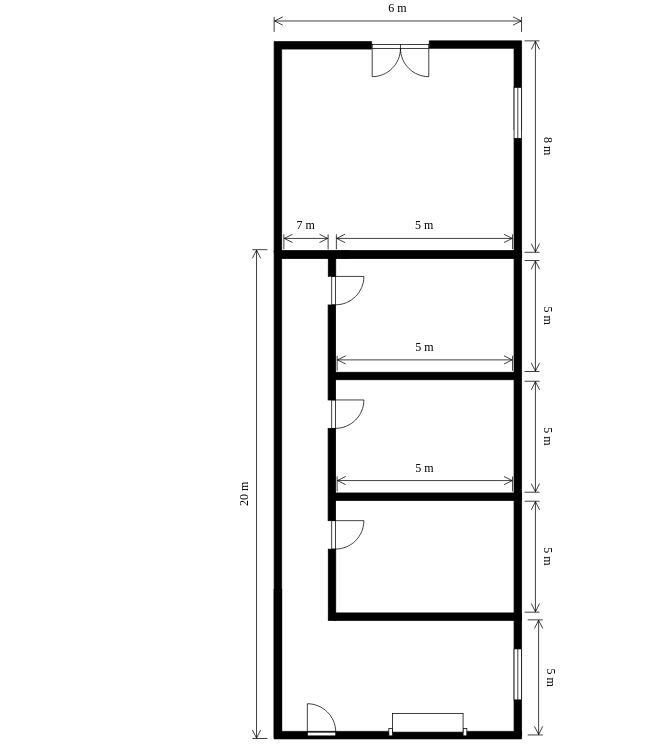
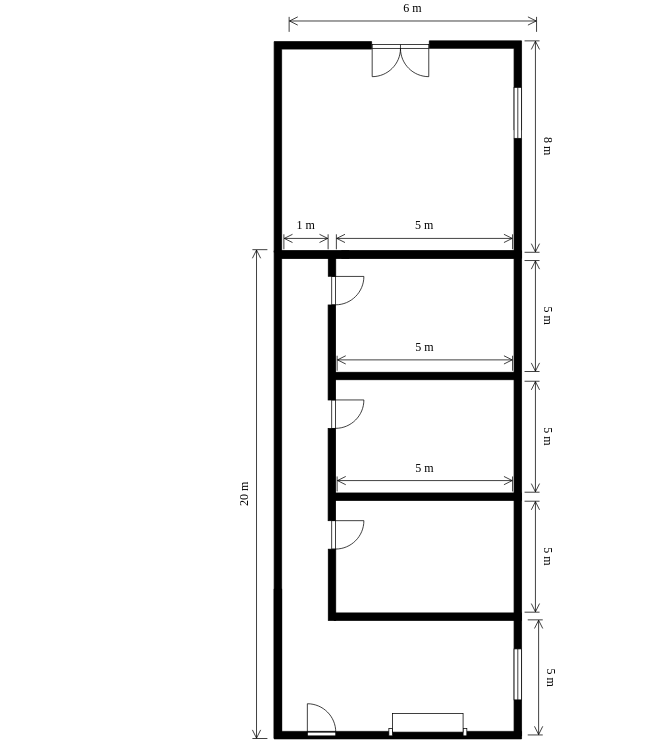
  <mxCell id="0" />
  <mxCell id="1" parent="0" />
  <mxCell id="2" value="" style="verticalLabelPosition=bottom;html=1;verticalAlign=top;align=center;shape=mxgraph.floorplan.wallCorner;fillColor=strokeColor;" parent="1" vertex="1"><mxGeometry x="365" y="332" width="100" height="650" as="geometry" /></mxCell>
  <mxCell id="3" value="" style="verticalLabelPosition=bottom;html=1;verticalAlign=top;align=center;shape=mxgraph.floorplan.wallCorner;fillColor=strokeColor;direction=north" parent="1" vertex="1"><mxGeometry x="365" y="783" width="330" height="200" as="geometry" /></mxCell>
  <mxCell id="4" value="" style="verticalLabelPosition=bottom;html=1;verticalAlign=top;align=center;shape=mxgraph.floorplan.wallCorner;fillColor=strokeColor;direction=south;" parent="1" vertex="1"><mxGeometry x="455" y="332" width="240" height="647" as="geometry" /></mxCell>
  <mxCell id="5" value="" style="verticalLabelPosition=bottom;html=1;verticalAlign=top;align=center;shape=mxgraph.floorplan.wallCorner;fillColor=strokeColor;direction=west" parent="1" vertex="1"><mxGeometry x="372" y="182" width="323" height="160" as="geometry" /></mxCell>
  <mxCell id="6" value="" style="verticalLabelPosition=bottom;html=1;verticalAlign=top;align=center;shape=mxgraph.floorplan.wallCorner;fillColor=strokeColor;direction=south;" parent="1" vertex="1"><mxGeometry x="572" y="52" width="123" height="119" as="geometry" /></mxCell>
  <mxCell id="7" value="" style="verticalLabelPosition=bottom;html=1;verticalAlign=top;align=center;shape=mxgraph.floorplan.wall;fillColor=strokeColor;direction=south;rotation=90;" parent="1" vertex="1"><mxGeometry x="561.75" y="375.75" width="10" height="246.5" as="geometry" /></mxCell>
  <mxCell id="8" value="" style="verticalLabelPosition=bottom;html=1;verticalAlign=top;align=center;shape=mxgraph.floorplan.wall;fillColor=strokeColor;" parent="1" vertex="1"><mxGeometry x="445" y="655" width="250" height="10" as="geometry" /></mxCell>
  <mxCell id="9" value="" style="verticalLabelPosition=bottom;html=1;verticalAlign=top;align=center;shape=mxgraph.floorplan.wall;fillColor=strokeColor;" parent="1" vertex="1"><mxGeometry x="445" y="815" width="250" height="10" as="geometry" /></mxCell>
  <mxCell id="10" value="" style="verticalLabelPosition=bottom;html=1;verticalAlign=top;align=center;shape=mxgraph.floorplan.doorRight;aspect=fixed;rotation=-90;" parent="1" vertex="1"><mxGeometry x="443" y="365" width="37.88" height="40.25" as="geometry" /></mxCell>
  <mxCell id="11" value="" style="verticalLabelPosition=bottom;html=1;verticalAlign=top;align=center;shape=mxgraph.floorplan.doorRight;aspect=fixed;rotation=-90;" parent="1" vertex="1"><mxGeometry x="443" y="529.75" width="37.88" height="40.25" as="geometry" /></mxCell>
  <mxCell id="12" value="" style="verticalLabelPosition=bottom;html=1;verticalAlign=top;align=center;shape=mxgraph.floorplan.doorRight;aspect=fixed;rotation=-90;" parent="1" vertex="1"><mxGeometry x="443" y="690.75" width="37.88" height="40.25" as="geometry" /></mxCell>
  <mxCell id="13" value="" style="verticalLabelPosition=bottom;html=1;verticalAlign=top;align=center;shape=mxgraph.floorplan.wall;fillColor=strokeColor;direction=south;" parent="1" vertex="1"><mxGeometry x="437.18" y="730" width="10" height="95" as="geometry" /></mxCell>
  <mxCell id="14" value="" style="verticalLabelPosition=bottom;html=1;verticalAlign=top;align=center;shape=mxgraph.floorplan.wall;fillColor=strokeColor;direction=south;" parent="1" vertex="1"><mxGeometry x="437" y="569" width="10" height="123" as="geometry" /></mxCell>
  <mxCell id="15" value="" style="verticalLabelPosition=bottom;html=1;verticalAlign=top;align=center;shape=mxgraph.floorplan.wall;fillColor=strokeColor;direction=south;" parent="1" vertex="1"><mxGeometry x="437" y="404.25" width="10" height="126.75" as="geometry" /></mxCell>
  <mxCell id="16" value="" style="verticalLabelPosition=bottom;html=1;verticalAlign=top;align=center;shape=mxgraph.floorplan.wall;fillColor=strokeColor;direction=south;" parent="1" vertex="1"><mxGeometry x="437.18" y="340" width="10" height="26" as="geometry" /></mxCell>
  <mxCell id="17" value="" style="verticalLabelPosition=bottom;html=1;verticalAlign=top;align=center;shape=mxgraph.floorplan.doorRight;aspect=fixed;rotation=-180;" parent="1" vertex="1"><mxGeometry x="409.3" y="938.75" width="37.88" height="40.25" as="geometry" /></mxCell>
  <mxCell id="18" value="" style="verticalLabelPosition=bottom;html=1;verticalAlign=top;align=center;shape=mxgraph.floorplan.doorOverhead;" parent="1" vertex="1"><mxGeometry x="518" y="949" width="104" height="30" as="geometry" /></mxCell>
  <mxCell id="19" value="" style="verticalLabelPosition=bottom;html=1;verticalAlign=top;align=center;shape=mxgraph.floorplan.doorDouble;aspect=fixed;rotation=0;" parent="1" vertex="1"><mxGeometry x="495.75" y="57" width="75.5" height="40.11" as="geometry" /></mxCell>
  <mxCell id="20" value="" style="verticalLabelPosition=bottom;html=1;verticalAlign=top;align=center;shape=mxgraph.floorplan.window;rotation=90;" parent="1" vertex="1"><mxGeometry x="656" y="143" width="68" height="10" as="geometry" /></mxCell>
  <mxCell id="21" value="" style="verticalLabelPosition=bottom;html=1;verticalAlign=top;align=center;shape=mxgraph.floorplan.window;rotation=90;" parent="1" vertex="1"><mxGeometry x="656" y="892" width="68" height="10" as="geometry" /></mxCell>
- <mxCell id="22" value="6 m" style="shape=dimension;direction=west;align=center;points=[];verticalAlign=bottom;spacingTop=-15;labelBackgroundColor=none;fontSize=16;whiteSpace=wrap;html=1;fontFamily=Times New Roman;labelPosition=center;verticalLabelPosition=top;" parent="1" vertex="1"><mxGeometry x="365" y="20" width="330" height="20" as="geometry" /></mxCell>
+ <mxCell id="22" value="6 m" style="shape=dimension;direction=west;align=center;points=[];verticalAlign=bottom;spacingTop=-15;labelBackgroundColor=none;fontSize=16;whiteSpace=wrap;html=1;fontFamily=Times New Roman;labelPosition=center;verticalLabelPosition=top;" parent="1" vertex="1"><mxGeometry x="385" y="20" width="330" height="20" as="geometry" /></mxCell>
  <mxCell id="23" value="8&amp;nbsp;m" style="shape=dimension;direction=west;align=center;points=[];verticalAlign=bottom;spacingTop=-15;labelBackgroundColor=none;fontSize=16;whiteSpace=wrap;html=1;fontFamily=Times New Roman;labelPosition=center;verticalLabelPosition=top;rotation=90;" parent="1" vertex="1"><mxGeometry x="568" y="183" width="282" height="20" as="geometry" /></mxCell>
  <mxCell id="24" value="20 m" style="shape=dimension;direction=west;align=center;points=[];verticalAlign=bottom;spacingTop=-15;labelBackgroundColor=none;fontSize=16;whiteSpace=wrap;html=1;fontFamily=Times New Roman;labelPosition=center;verticalLabelPosition=top;rotation=-90;" parent="1" vertex="1"><mxGeometry x="20" y="646.5" width="652" height="20" as="geometry" /></mxCell>
  <mxCell id="25" value="5 m" style="shape=dimension;direction=west;align=center;points=[];verticalAlign=bottom;spacingTop=-15;labelBackgroundColor=none;fontSize=16;whiteSpace=wrap;html=1;fontFamily=Times New Roman;labelPosition=center;verticalLabelPosition=top;rotation=90;" parent="1" vertex="1"><mxGeometry x="635" y="570" width="148" height="20" as="geometry" /></mxCell>
  <mxCell id="26" value="5 m" style="shape=dimension;direction=west;align=center;points=[];verticalAlign=bottom;spacingTop=-15;labelBackgroundColor=none;fontSize=16;whiteSpace=wrap;html=1;fontFamily=Times New Roman;labelPosition=center;verticalLabelPosition=top;rotation=90;" parent="1" vertex="1"><mxGeometry x="636.5" y="891" width="153.5" height="20" as="geometry" /></mxCell>
  <mxCell id="27" value="5 m" style="shape=dimension;direction=west;align=center;points=[];verticalAlign=bottom;spacingTop=-15;labelBackgroundColor=none;fontSize=16;whiteSpace=wrap;html=1;fontFamily=Times New Roman;labelPosition=center;verticalLabelPosition=top;rotation=90;" vertex="1" parent="1"><mxGeometry x="635" y="730" width="148" height="20" as="geometry" /></mxCell>
  <mxCell id="28" value="5 m" style="shape=dimension;direction=west;align=center;points=[];verticalAlign=bottom;spacingTop=-15;labelBackgroundColor=none;fontSize=16;whiteSpace=wrap;html=1;fontFamily=Times New Roman;labelPosition=center;verticalLabelPosition=top;rotation=90;" vertex="1" parent="1"><mxGeometry x="635" y="409" width="148" height="20" as="geometry" /></mxCell>
  <mxCell id="29" value="" style="verticalLabelPosition=bottom;html=1;verticalAlign=top;align=center;shape=mxgraph.floorplan.wallCorner;fillColor=strokeColor;" vertex="1" parent="1"><mxGeometry x="365" y="53" width="130" height="281" as="geometry" /></mxCell>
  <mxCell id="30" value="5 m" style="shape=dimension;direction=west;align=center;points=[];verticalAlign=bottom;spacingTop=-15;labelBackgroundColor=none;fontSize=16;whiteSpace=wrap;html=1;fontFamily=Times New Roman;labelPosition=center;verticalLabelPosition=top;" vertex="1" parent="1"><mxGeometry x="448" y="310" width="235" height="20" as="geometry" /></mxCell>
  <mxCell id="31" value="5 m" style="shape=dimension;direction=west;align=center;points=[];verticalAlign=bottom;spacingTop=-15;labelBackgroundColor=none;fontSize=16;whiteSpace=wrap;html=1;fontFamily=Times New Roman;labelPosition=center;verticalLabelPosition=top;" vertex="1" parent="1"><mxGeometry x="449" y="472" width="234" height="20" as="geometry" /></mxCell>
  <mxCell id="32" value="5 m" style="shape=dimension;direction=west;align=center;points=[];verticalAlign=bottom;spacingTop=-15;labelBackgroundColor=none;fontSize=16;whiteSpace=wrap;html=1;fontFamily=Times New Roman;labelPosition=center;verticalLabelPosition=top;" vertex="1" parent="1"><mxGeometry x="449" y="633" width="234" height="20" as="geometry" /></mxCell>
- <mxCell id="33" value="7 m" style="shape=dimension;direction=west;align=center;points=[];verticalAlign=bottom;spacingTop=-15;labelBackgroundColor=none;fontSize=16;whiteSpace=wrap;html=1;fontFamily=Times New Roman;labelPosition=center;verticalLabelPosition=top;" vertex="1" parent="1"><mxGeometry x="378" y="310" width="59" height="20" as="geometry" /></mxCell>
+ <mxCell id="33" value="1 m" style="shape=dimension;direction=west;align=center;points=[];verticalAlign=bottom;spacingTop=-15;labelBackgroundColor=none;fontSize=16;whiteSpace=wrap;html=1;fontFamily=Times New Roman;labelPosition=center;verticalLabelPosition=top;" vertex="1" parent="1"><mxGeometry x="378" y="310" width="59" height="20" as="geometry" /></mxCell>
